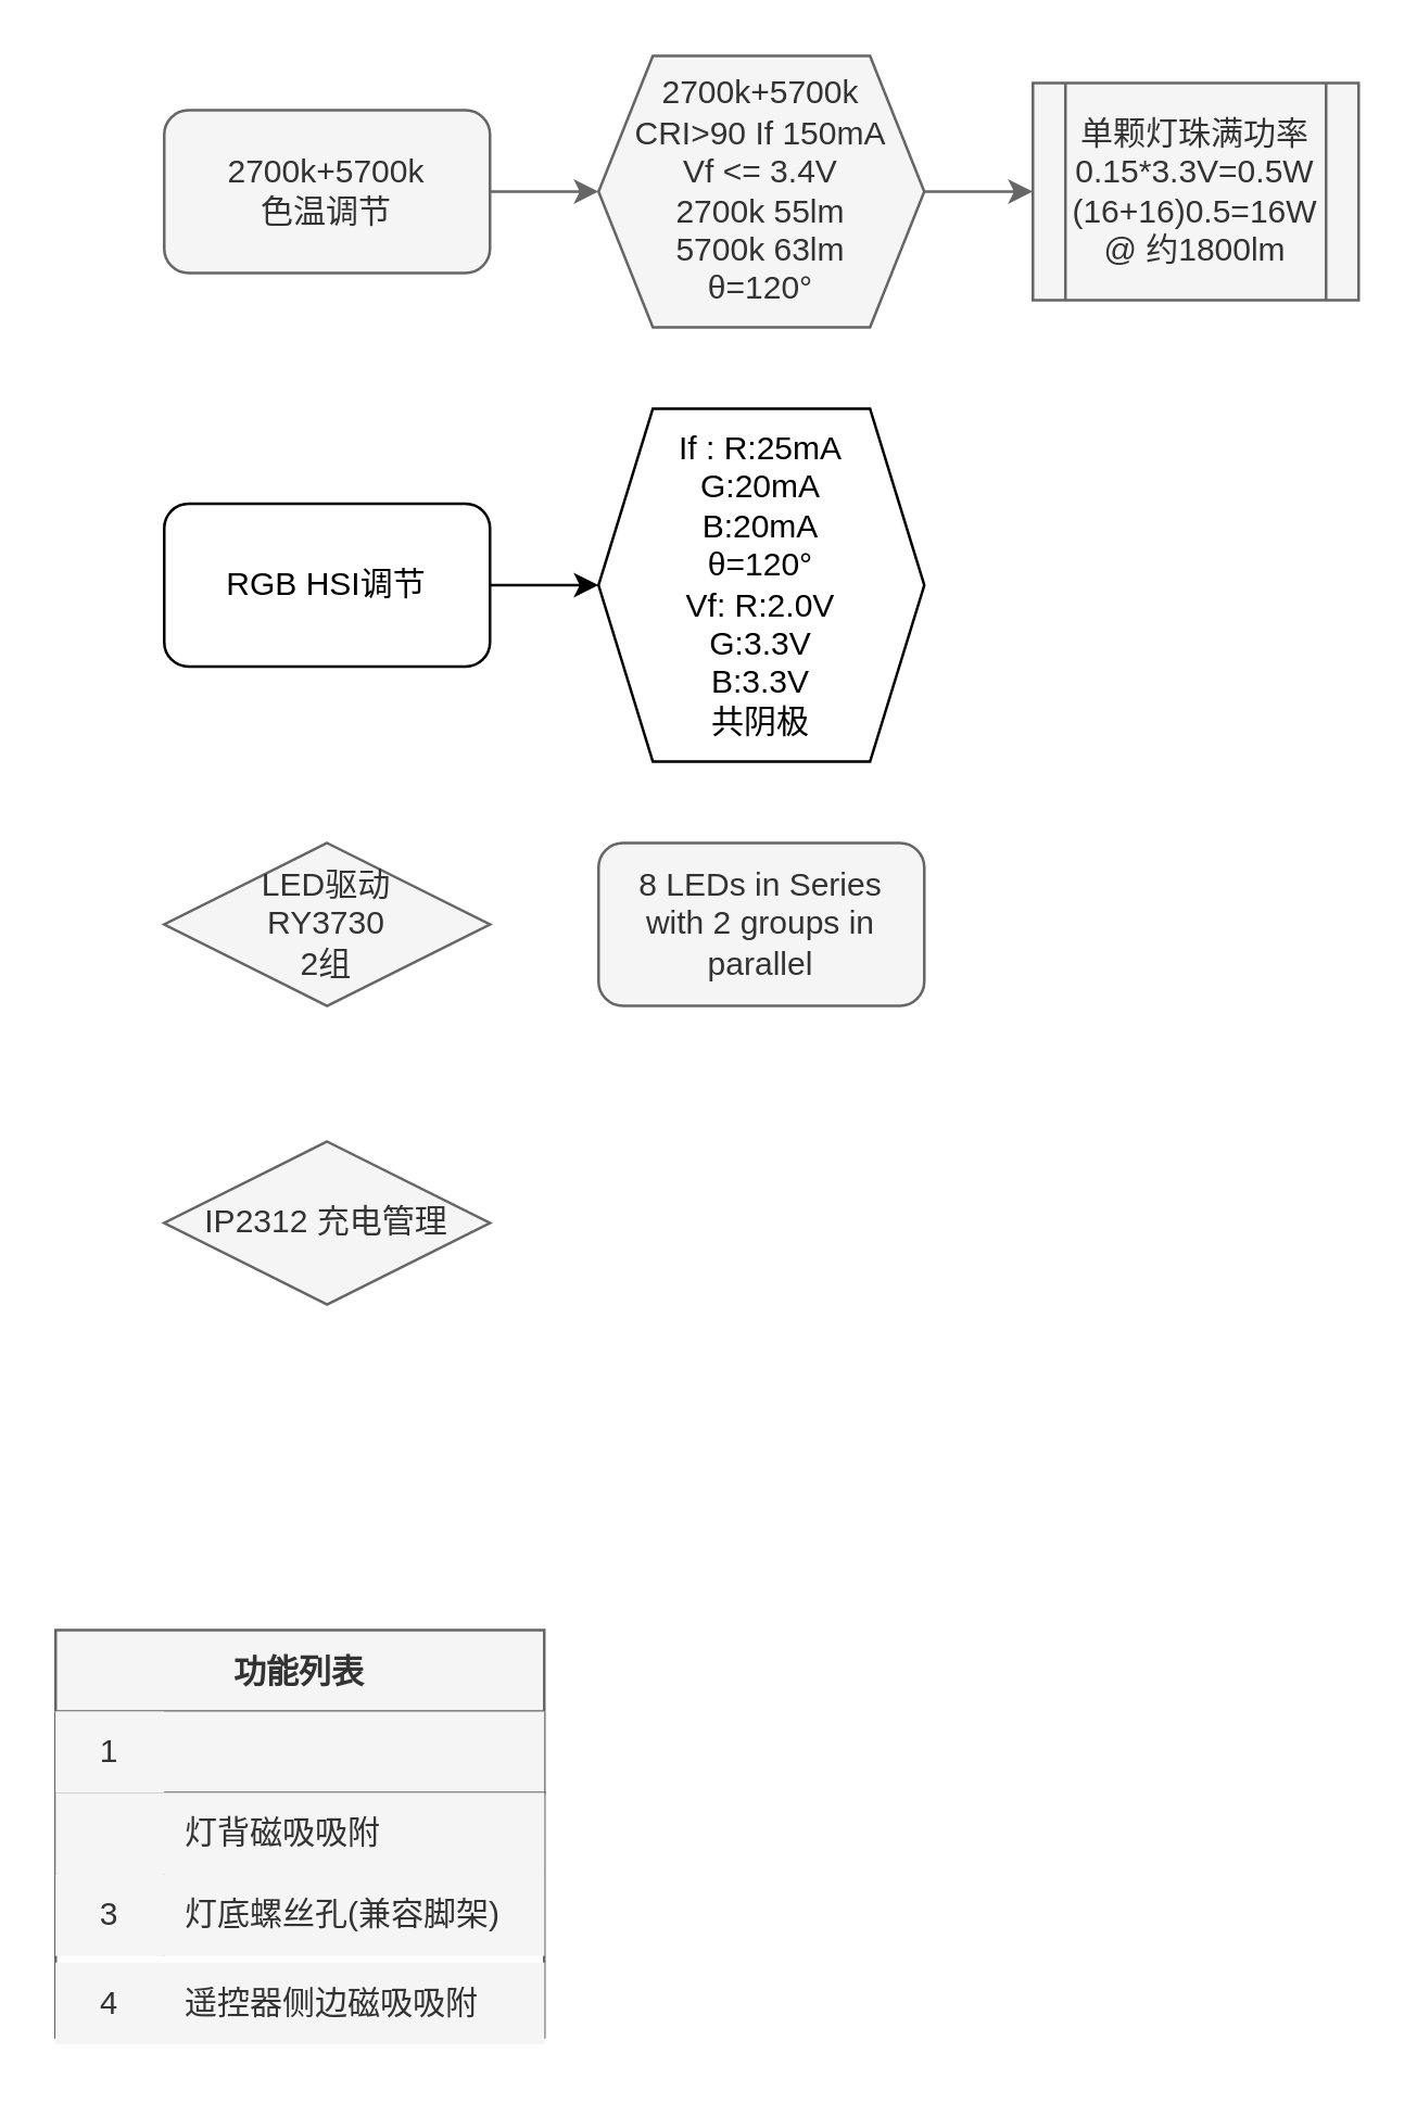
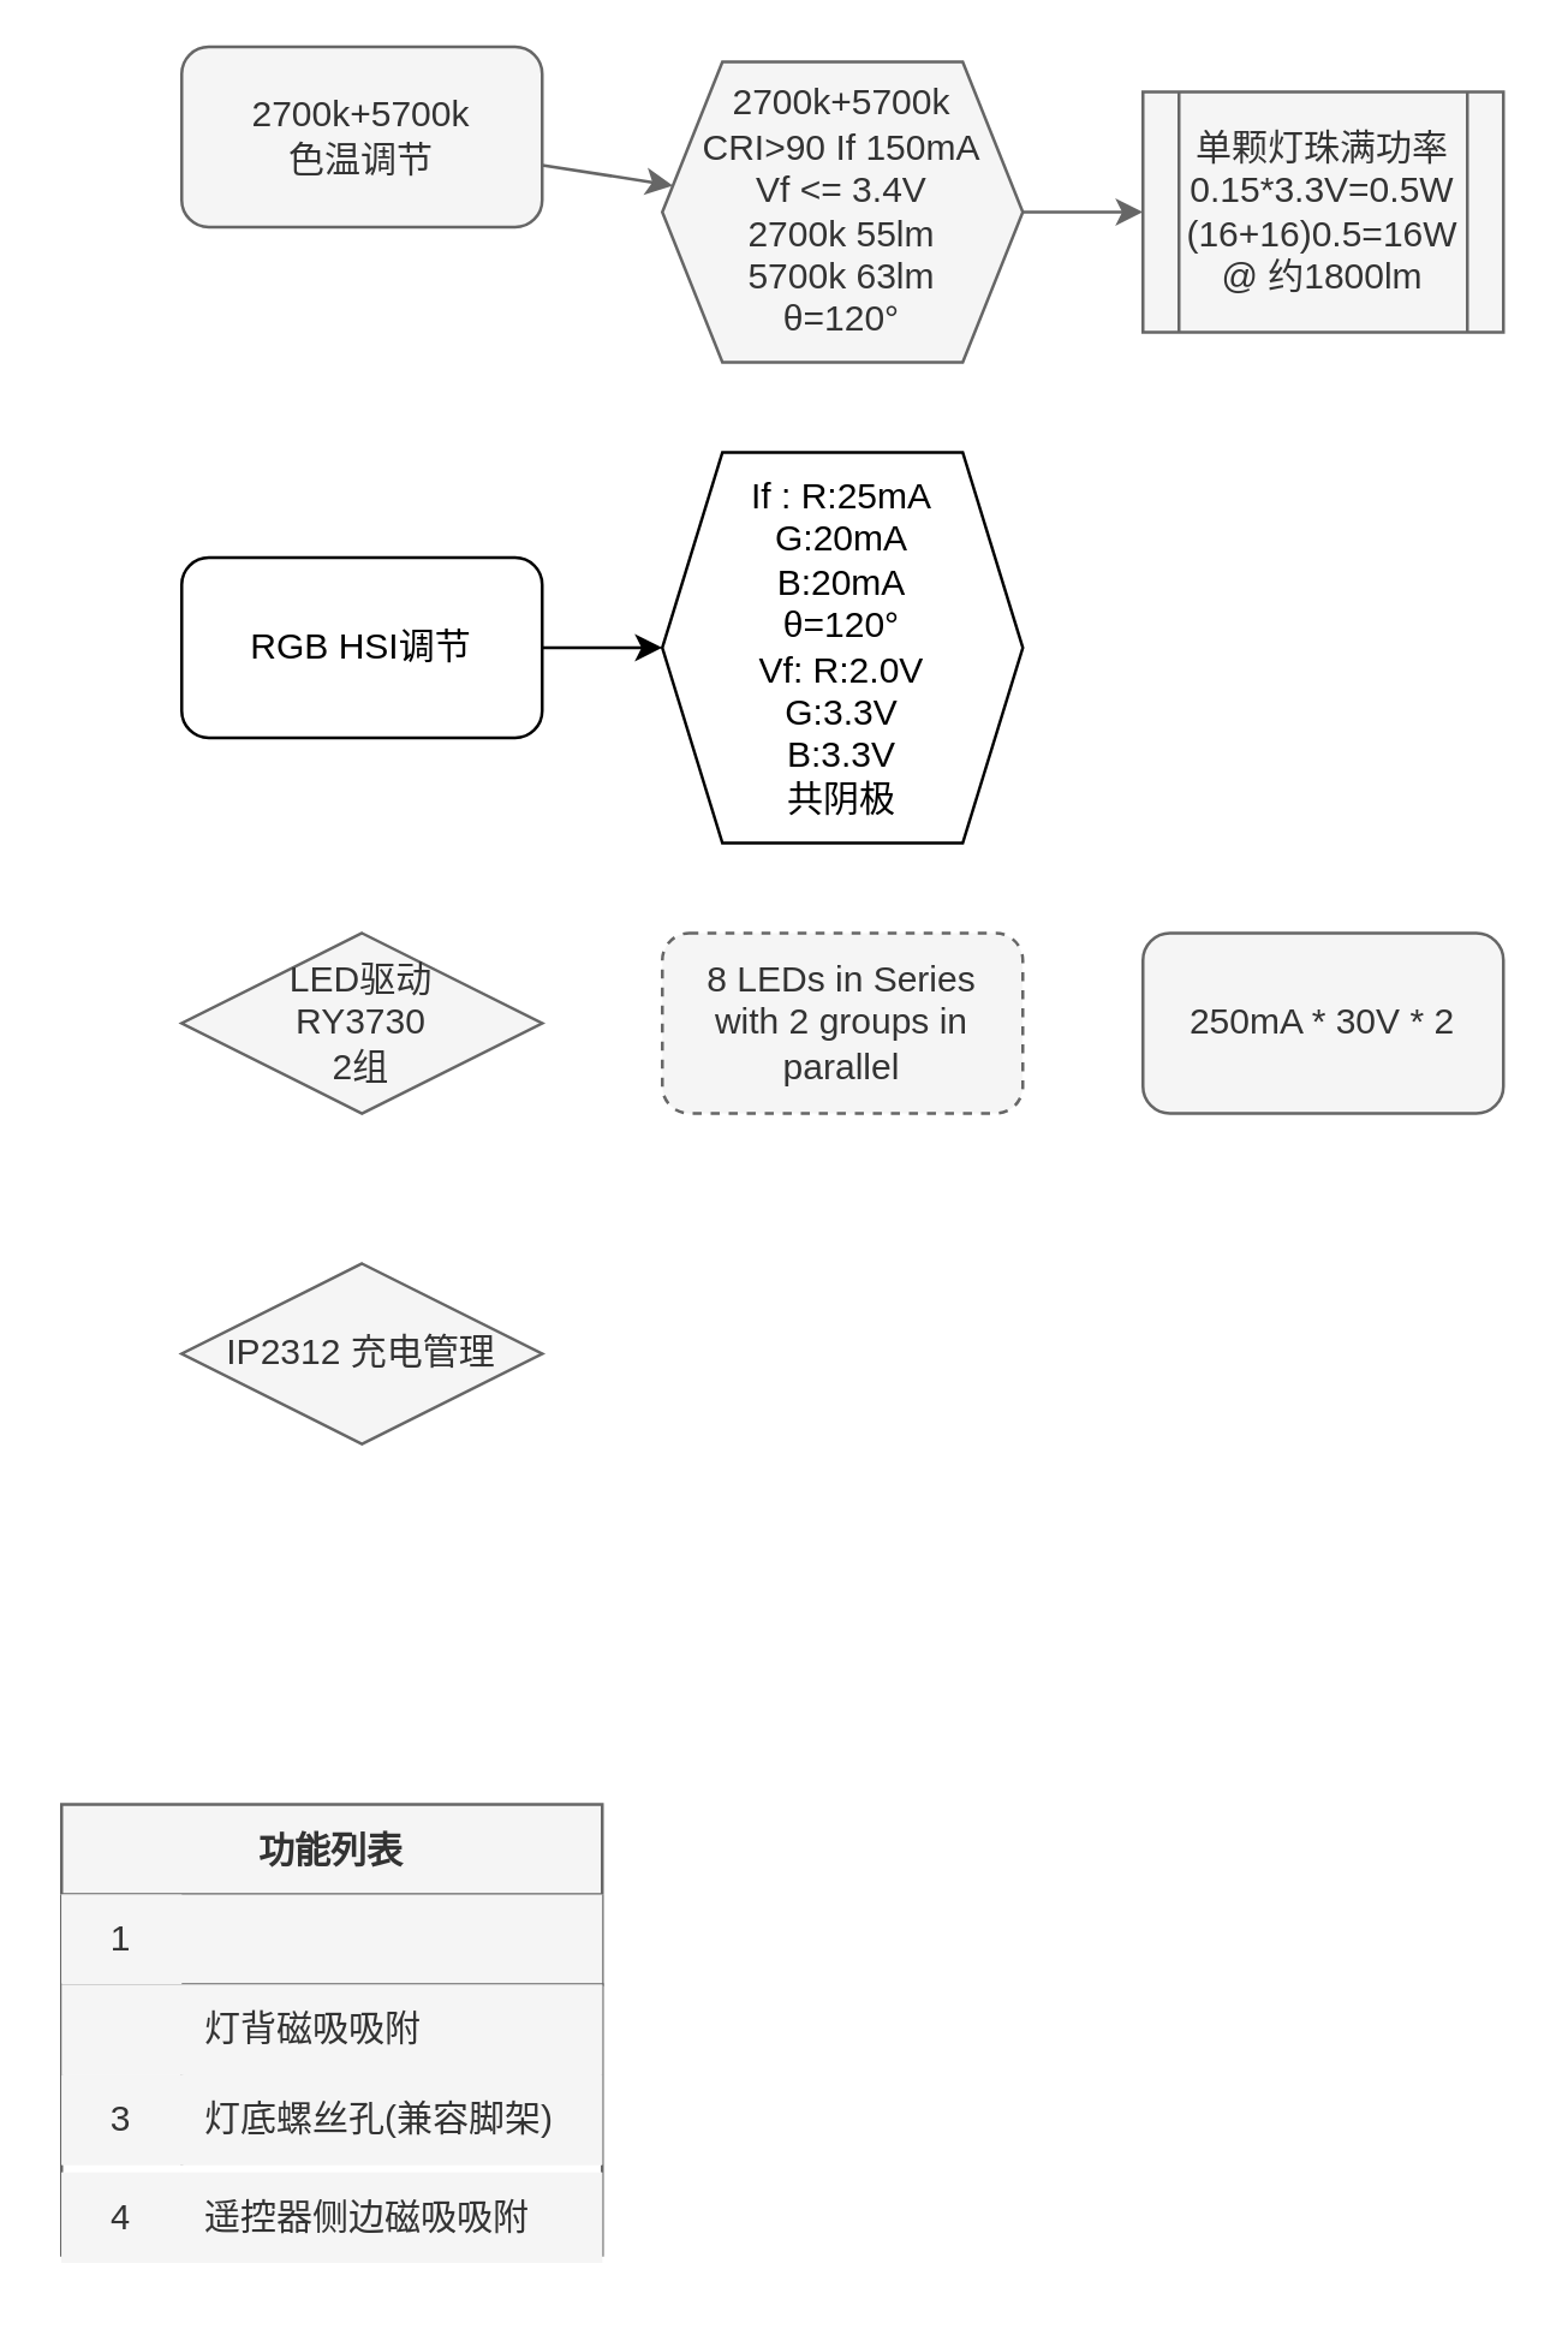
  <mxCell id="0" />
  <mxCell id="1" parent="0" />
  <mxCell id="2" value="" style="edgeStyle=none;html=1;fillColor=#f5f5f5;strokeColor=#666666;" edge="1" parent="1" source="3" target="7"><mxGeometry relative="1" as="geometry" /></mxCell>
- <mxCell id="3" value="2700k+5700k&lt;br&gt;色温调节" style="rounded=1;whiteSpace=wrap;html=1;fillColor=#f5f5f5;strokeColor=#666666;fontColor=#333333;" vertex="1" parent="1"><mxGeometry x="60" y="40" width="120" height="60" as="geometry" /></mxCell>
+ <mxCell id="3" value="2700k+5700k&lt;br&gt;色温调节" style="rounded=1;whiteSpace=wrap;html=1;fillColor=#f5f5f5;strokeColor=#666666;fontColor=#333333;" vertex="1" parent="1"><mxGeometry x="60" y="15" width="120" height="60" as="geometry" /></mxCell>
  <mxCell id="4" value="" style="edgeStyle=none;html=1;" edge="1" parent="1" source="5" target="8"><mxGeometry relative="1" as="geometry" /></mxCell>
  <mxCell id="5" value="RGB HSI调节" style="rounded=1;whiteSpace=wrap;html=1;" vertex="1" parent="1"><mxGeometry x="60" y="185" width="120" height="60" as="geometry" /></mxCell>
  <mxCell id="6" value="" style="edgeStyle=none;html=1;fillColor=#f5f5f5;strokeColor=#666666;" edge="1" parent="1" source="7" target="21"><mxGeometry relative="1" as="geometry" /></mxCell>
  <mxCell id="7" value="2700k+5700k&lt;br&gt;CRI&amp;gt;90 If 150mA&lt;br&gt;Vf &amp;lt;= 3.4V&lt;br&gt;2700k 55lm&lt;br&gt;5700k 63lm&lt;br&gt;θ=120°" style="shape=hexagon;perimeter=hexagonPerimeter2;whiteSpace=wrap;html=1;fixedSize=1;fillColor=#f5f5f5;strokeColor=#666666;fontColor=#333333;" vertex="1" parent="1"><mxGeometry x="220" y="20" width="120" height="100" as="geometry" /></mxCell>
  <mxCell id="8" value="If : R:25mA&lt;br&gt;G:20mA&lt;br&gt;B:20mA&lt;br&gt;θ=120°&lt;br&gt;Vf: R:2.0V&lt;br&gt;G:3.3V&lt;br&gt;B:3.3V&lt;br&gt;共阴极" style="shape=hexagon;perimeter=hexagonPerimeter2;whiteSpace=wrap;html=1;fixedSize=1;" vertex="1" parent="1"><mxGeometry x="220" y="150" width="120" height="130" as="geometry" /></mxCell>
  <mxCell id="9" value="LED驱动&lt;br&gt;RY3730&lt;br&gt;2组" style="rhombus;whiteSpace=wrap;html=1;fillColor=#f5f5f5;strokeColor=#666666;fontColor=#333333;" vertex="1" parent="1"><mxGeometry x="60" y="310" width="120" height="60" as="geometry" /></mxCell>
  <mxCell id="10" value="功能列表" style="shape=table;startSize=30;container=1;collapsible=0;childLayout=tableLayout;fixedRows=1;rowLines=0;fontStyle=1;align=center;pointerEvents=1;fillColor=#f5f5f5;strokeColor=#666666;fontColor=#333333;" vertex="1" parent="1"><mxGeometry x="20" y="600" width="180" height="150" as="geometry" /></mxCell>
  <mxCell id="11" value="" style="shape=partialRectangle;html=1;whiteSpace=wrap;collapsible=0;dropTarget=0;pointerEvents=1;fillColor=#f5f5f5;top=0;left=0;bottom=1;right=0;points=[[0,0.5],[1,0.5]];portConstraint=eastwest;strokeColor=#666666;fontColor=#333333;" vertex="1" parent="10"><mxGeometry y="30" width="180" height="30" as="geometry" /></mxCell>
  <mxCell id="12" value="1" style="shape=partialRectangle;html=1;whiteSpace=wrap;connectable=0;fillColor=#f5f5f5;top=0;left=0;bottom=0;right=0;overflow=hidden;pointerEvents=1;strokeColor=#666666;fontColor=#333333;" vertex="1" parent="11"><mxGeometry width="40" height="30" as="geometry" /></mxCell>
  <mxCell id="13" value="" style="shape=partialRectangle;html=1;whiteSpace=wrap;collapsible=0;dropTarget=0;pointerEvents=1;fillColor=#f5f5f5;top=0;left=0;bottom=0;right=0;points=[[0,0.5],[1,0.5]];portConstraint=eastwest;strokeColor=#666666;fontColor=#333333;" vertex="1" parent="10"><mxGeometry y="60" width="180" height="30" as="geometry" /></mxCell>
  <mxCell id="14" value="灯背磁吸吸附" style="shape=partialRectangle;html=1;whiteSpace=wrap;connectable=0;fillColor=#f5f5f5;top=0;left=0;bottom=0;right=0;align=left;spacingLeft=6;overflow=hidden;pointerEvents=1;strokeColor=#666666;fontColor=#333333;" vertex="1" parent="13"><mxGeometry x="40" width="140" height="30" as="geometry" /></mxCell>
  <mxCell id="15" value="" style="shape=partialRectangle;html=1;whiteSpace=wrap;collapsible=0;dropTarget=0;pointerEvents=1;fillColor=#f5f5f5;top=0;left=0;bottom=0;right=0;points=[[0,0.5],[1,0.5]];portConstraint=eastwest;strokeColor=#666666;fontColor=#333333;" vertex="1" parent="10"><mxGeometry y="90" width="180" height="30" as="geometry" /></mxCell>
  <mxCell id="16" value="3" style="shape=partialRectangle;html=1;whiteSpace=wrap;connectable=0;fillColor=#f5f5f5;top=0;left=0;bottom=0;right=0;overflow=hidden;pointerEvents=1;strokeColor=#666666;fontColor=#333333;" vertex="1" parent="15"><mxGeometry width="40" height="30" as="geometry" /></mxCell>
  <mxCell id="17" value="&lt;span style=&quot;text-align: center&quot;&gt;灯底螺丝孔(兼容脚架)&lt;br&gt;&lt;/span&gt;" style="shape=partialRectangle;html=1;whiteSpace=wrap;connectable=0;fillColor=#f5f5f5;top=0;left=0;bottom=0;right=0;align=left;spacingLeft=6;overflow=hidden;pointerEvents=1;strokeColor=#666666;fontColor=#333333;" vertex="1" parent="15"><mxGeometry x="40" width="140" height="30" as="geometry" /></mxCell>
  <mxCell id="18" value="" style="shape=partialRectangle;html=1;whiteSpace=wrap;collapsible=0;dropTarget=0;pointerEvents=1;fillColor=#f5f5f5;top=0;left=0;bottom=0;right=0;points=[[0,0.5],[1,0.5]];portConstraint=eastwest;strokeColor=#666666;fontColor=#333333;" vertex="1" parent="1"><mxGeometry x="20" y="722.5" width="180" height="30" as="geometry" /></mxCell>
  <mxCell id="19" value="4" style="shape=partialRectangle;html=1;whiteSpace=wrap;connectable=0;fillColor=#f5f5f5;top=0;left=0;bottom=0;right=0;overflow=hidden;pointerEvents=1;strokeColor=#666666;fontColor=#333333;" vertex="1" parent="18"><mxGeometry width="40" height="30" as="geometry" /></mxCell>
  <mxCell id="20" value="&lt;span style=&quot;text-align: center&quot;&gt;遥控器侧边磁吸吸附&lt;/span&gt;&lt;span style=&quot;text-align: center&quot;&gt;&lt;br&gt;&lt;/span&gt;" style="shape=partialRectangle;html=1;whiteSpace=wrap;connectable=0;fillColor=#f5f5f5;top=0;left=0;bottom=0;right=0;align=left;spacingLeft=6;overflow=hidden;pointerEvents=1;strokeColor=#666666;fontColor=#333333;" vertex="1" parent="18"><mxGeometry x="40" width="140" height="30" as="geometry" /></mxCell>
  <mxCell id="21" value="单颗灯珠满功率&lt;br&gt;0.15*3.3V=0.5W&lt;br&gt;(16+16)0.5=16W @ 约1800lm" style="shape=process;whiteSpace=wrap;html=1;backgroundOutline=1;fillColor=#f5f5f5;strokeColor=#666666;fontColor=#333333;" vertex="1" parent="1"><mxGeometry x="380" y="30" width="120" height="80" as="geometry" /></mxCell>
- <mxCell id="22" value="8 LEDs in Series&lt;br&gt;with 2 groups in parallel" style="rounded=1;whiteSpace=wrap;html=1;fillColor=#f5f5f5;strokeColor=#666666;fontColor=#333333;" vertex="1" parent="1"><mxGeometry x="220" y="310" width="120" height="60" as="geometry" /></mxCell>
+ <mxCell id="22" value="8 LEDs in Series&lt;br&gt;with 2 groups in parallel" style="rounded=1;whiteSpace=wrap;html=1;fillColor=#f5f5f5;strokeColor=#666666;fontColor=#333333;dashed=1;" vertex="1" parent="1"><mxGeometry x="220" y="310" width="120" height="60" as="geometry" /></mxCell>
+ <mxCell id="23" value="250mA * 30V * 2" style="whiteSpace=wrap;html=1;rounded=1;fillColor=#f5f5f5;strokeColor=#666666;fontColor=#333333;" vertex="1" parent="1"><mxGeometry x="380" y="310" width="120" height="60" as="geometry" /></mxCell>
  <mxCell id="24" value="IP2312 充电管理" style="rhombus;whiteSpace=wrap;html=1;strokeColor=#666666;fillColor=#f5f5f5;fontColor=#333333;" vertex="1" parent="1"><mxGeometry x="60" y="420" width="120" height="60" as="geometry" /></mxCell>
